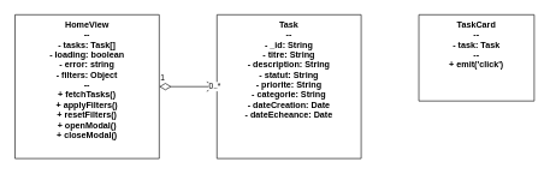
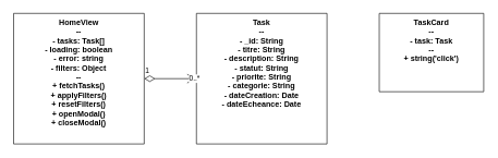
  <mxCell id="0" />
  <mxCell id="1" parent="0" />
  <mxCell id="2" value="Task&#10;--&#10;- _id: String&#10;- titre: String&#10;- description: String&#10;- statut: String&#10;- priorite: String&#10;- categorie: String&#10;- dateCreation: Date&#10;- dateEcheance: Date" style="swimlane;fontStyle=1;align=center;verticalAlign=top;childLayout=stackLayout;horizontal=1;startSize=200;horizontalStack=0;resizeParent=1;resizeParentMax=0;resizeLast=0;collapsible=1;marginBottom=0;" vertex="1" parent="1"><mxGeometry x="300" y="20" width="200" height="200" as="geometry" /></mxCell>
  <mxCell id="3" value="HomeView&#10;--&#10;- tasks: Task[]&#10;- loading: boolean&#10;- error: string&#10;- filters: Object&#10;--&#10;+ fetchTasks()&#10;+ applyFilters()&#10;+ resetFilters()&#10;+ openModal()&#10;+ closeModal()" style="swimlane;fontStyle=1;align=center;verticalAlign=top;childLayout=stackLayout;horizontal=1;startSize=200;horizontalStack=0;resizeParent=1;resizeParentMax=0;resizeLast=0;collapsible=1;marginBottom=0;" vertex="1" parent="1"><mxGeometry x="20" y="20" width="200" height="200" as="geometry" /></mxCell>
- <mxCell id="4" value="TaskCard&#10;--&#10;- task: Task&#10;--&#10;+ emit('click')" style="swimlane;fontStyle=1;align=center;verticalAlign=top;childLayout=stackLayout;horizontal=1;startSize=120;horizontalStack=0;resizeParent=1;resizeParentMax=0;resizeLast=0;collapsible=1;marginBottom=0;" vertex="1" parent="1"><mxGeometry x="580" y="20" width="160" height="120" as="geometry" /></mxCell>
+ <mxCell id="4" value="TaskCard&#10;--&#10;- task: Task&#10;--&#10;+ string('click')" style="swimlane;fontStyle=1;align=center;verticalAlign=top;childLayout=stackLayout;horizontal=1;startSize=120;horizontalStack=0;resizeParent=1;resizeParentMax=0;resizeLast=0;collapsible=1;marginBottom=0;" vertex="1" parent="1"><mxGeometry x="580" y="20" width="160" height="120" as="geometry" /></mxCell>
  <mxCell id="5" value="1" style="endArrow=open;html=1;endSize=12;startArrow=diamondThin;startSize=14;startFill=0;edgeStyle=orthogonalEdgeStyle;align=left;verticalAlign=bottom;" edge="1" parent="1" source="3" target="2"><mxGeometry x="-1" y="3" relative="1" as="geometry" /></mxCell>
  <mxCell id="6" value="0..*" style="edgeLabel;html=1;align=center;verticalAlign=middle;resizable=0;points=[];" vertex="1" connectable="0" parent="5"><mxGeometry x="0.9" y="1" relative="1" as="geometry"><mxPoint as="offset" /></mxGeometry></mxCell>
